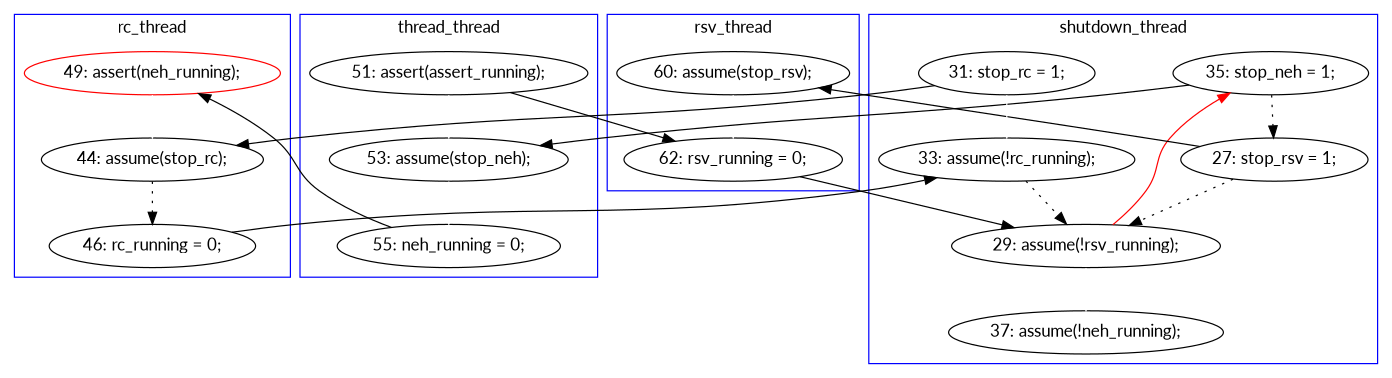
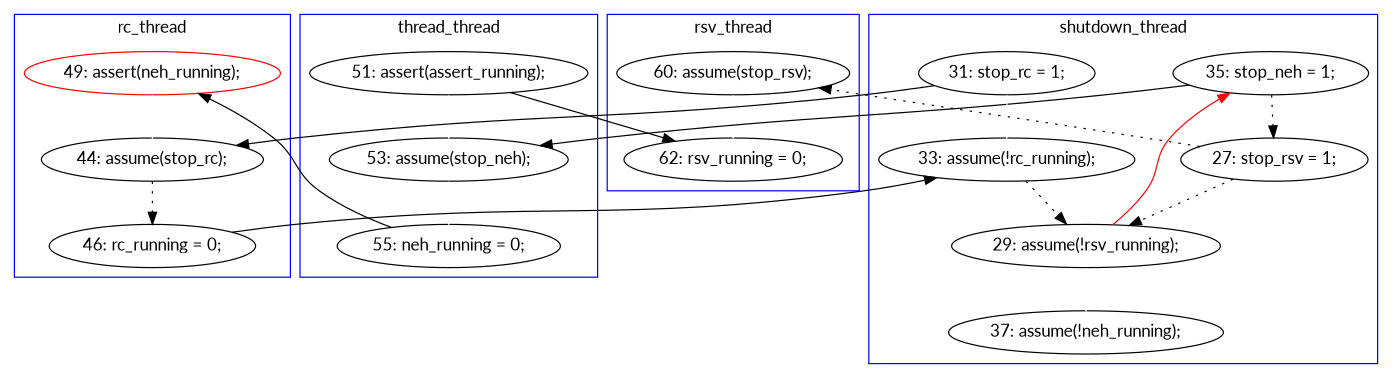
  digraph {
    fontname=Lato
    node [fontname=Lato]
    edge [color=black fontname=Lato style=solid]
    n1 [label="62: rsv_running = 0;"]
    n2 [label="60: assume(stop_rsv);"]
    n3 [label="51: assert(assert_running);"]
    n4 [label="53: assume(stop_neh);"]
    n5 [label="55: neh_running = 0;"]
    n6 [label="29: assume(!rsv_running);"]
    n7 [label="35: stop_neh = 1;"]
    n8 [label="27: stop_rsv = 1;"]
    n9 [label="33: assume(!rc_running);"]
    n10 [label="31: stop_rc = 1;"]
    n11 [label="37: assume(!neh_running);"]
    n12 [label="44: assume(stop_rc);"]
    n13 [label="46: rc_running = 0;"]
    n14 [color=red label="49: assert(neh_running);"]
    subgraph cluster_1 {
      color=blue
      label=rsv_thread
      n1
      n2
    }
    subgraph cluster_2 {
      color=blue
      label=thread_thread
      n3
      n4
      n5
    }
    subgraph cluster_3 {
      color=blue
      label=shutdown_thread
      n6
      n7
      n8
      n9
      n10
      n11
    }
    subgraph cluster_4 {
      color=blue
      label=rc_thread
      n12
      n13
      n14
    }
-   n1 -> n6 [constraint=false]
    n2 -> n1 [color=white]
    n3 -> n1 [constraint=false]
    n3 -> n4 [color=white]
    n4 -> n5 [color=white]
    n5 -> n14 [constraint=false]
    n6 -> n7 [color=red constraint=false]
    n6 -> n11 [color=white]
    n7 -> n4 [constraint=false]
    n7 -> n8 [style=dotted]
-   n8 -> n2 [constraint=false]
+   n8 -> n2 [constraint=false style=dotted]
    n8 -> n6 [style=dotted]
    n9 -> n6 [style=dotted]
    n10 -> n9 [color=white]
    n10 -> n12 [constraint=false]
    n12 -> n13 [style=dotted]
    n13 -> n9 [constraint=false]
    n14 -> n12 [color=white]
  }
